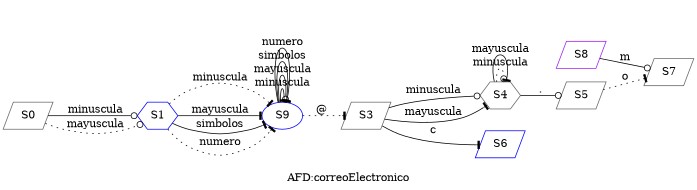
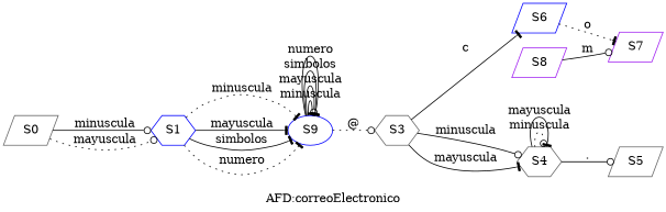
  digraph {
    label="AFD:correoElectronico"
    rankdir=LR
    node [color=gray40 shape=parallelogram]
    edge [arrowhead=tee style=solid]
    SI [color=purple fontcolor=white shape=none]
    S1 [color=blue shape=hexagon]
    n3 [color=blue label=S9 shape=ellipse]
-   S3
+   S3 [shape=hexagon]
    S4 [shape=hexagon]
    S6 [color=blue]
    S5
-   S7
+   S7 [color=purple]
    S8 [color=purple]
    S0
    S1 -> n3 [label=minuscula style=dotted]
    S1 -> n3 [label=mayuscula]
    S1 -> n3 [label=simbolos]
    S1 -> n3 [label=numero style=dotted]
    n3 -> n3 [label=minuscula]
    n3 -> n3 [arrowhead=odot label=mayuscula]
    n3 -> n3 [label=simbolos]
    n3 -> n3 [label=numero]
-   n3 -> S3 [label="@" style=dotted]
+   n3 -> S3 [arrowhead=odot label="@" style=dotted]
    S3 -> S4 [arrowhead=odot label=minuscula]
    S3 -> S4 [label=mayuscula]
    S3 -> S6 [label=c]
    S4 -> S4 [arrowhead=odot label=minuscula style=dotted]
    S4 -> S4 [label=mayuscula]
    S4 -> S5 [arrowhead=odot label="."]
-   S5 -> S7 [label=o style=dotted]
+   S6 -> S7 [label=o style=dotted]
    S8 -> S7 [arrowhead=odot label=m]
    S0 -> S1 [arrowhead=odot label=minuscula]
    S0 -> S1 [arrowhead=odot label=mayuscula style=dotted]
  }
